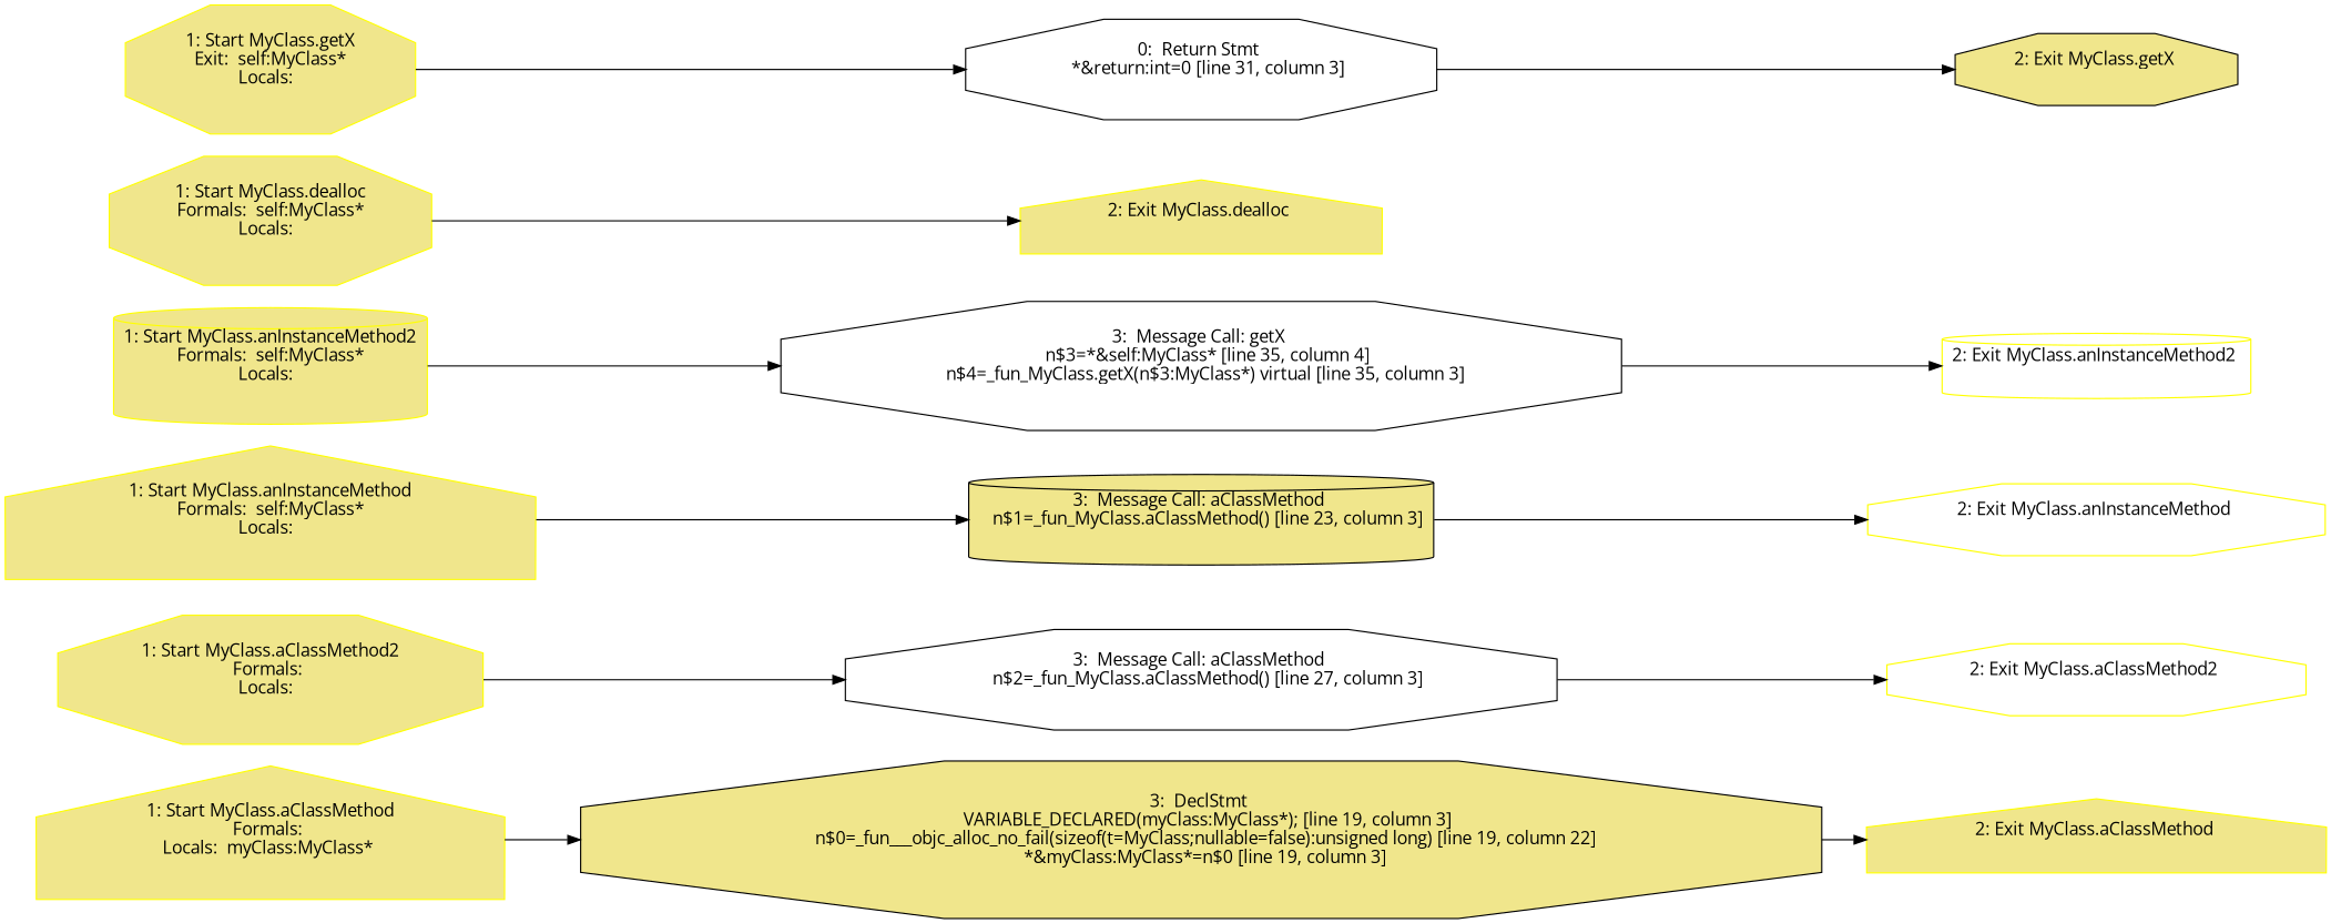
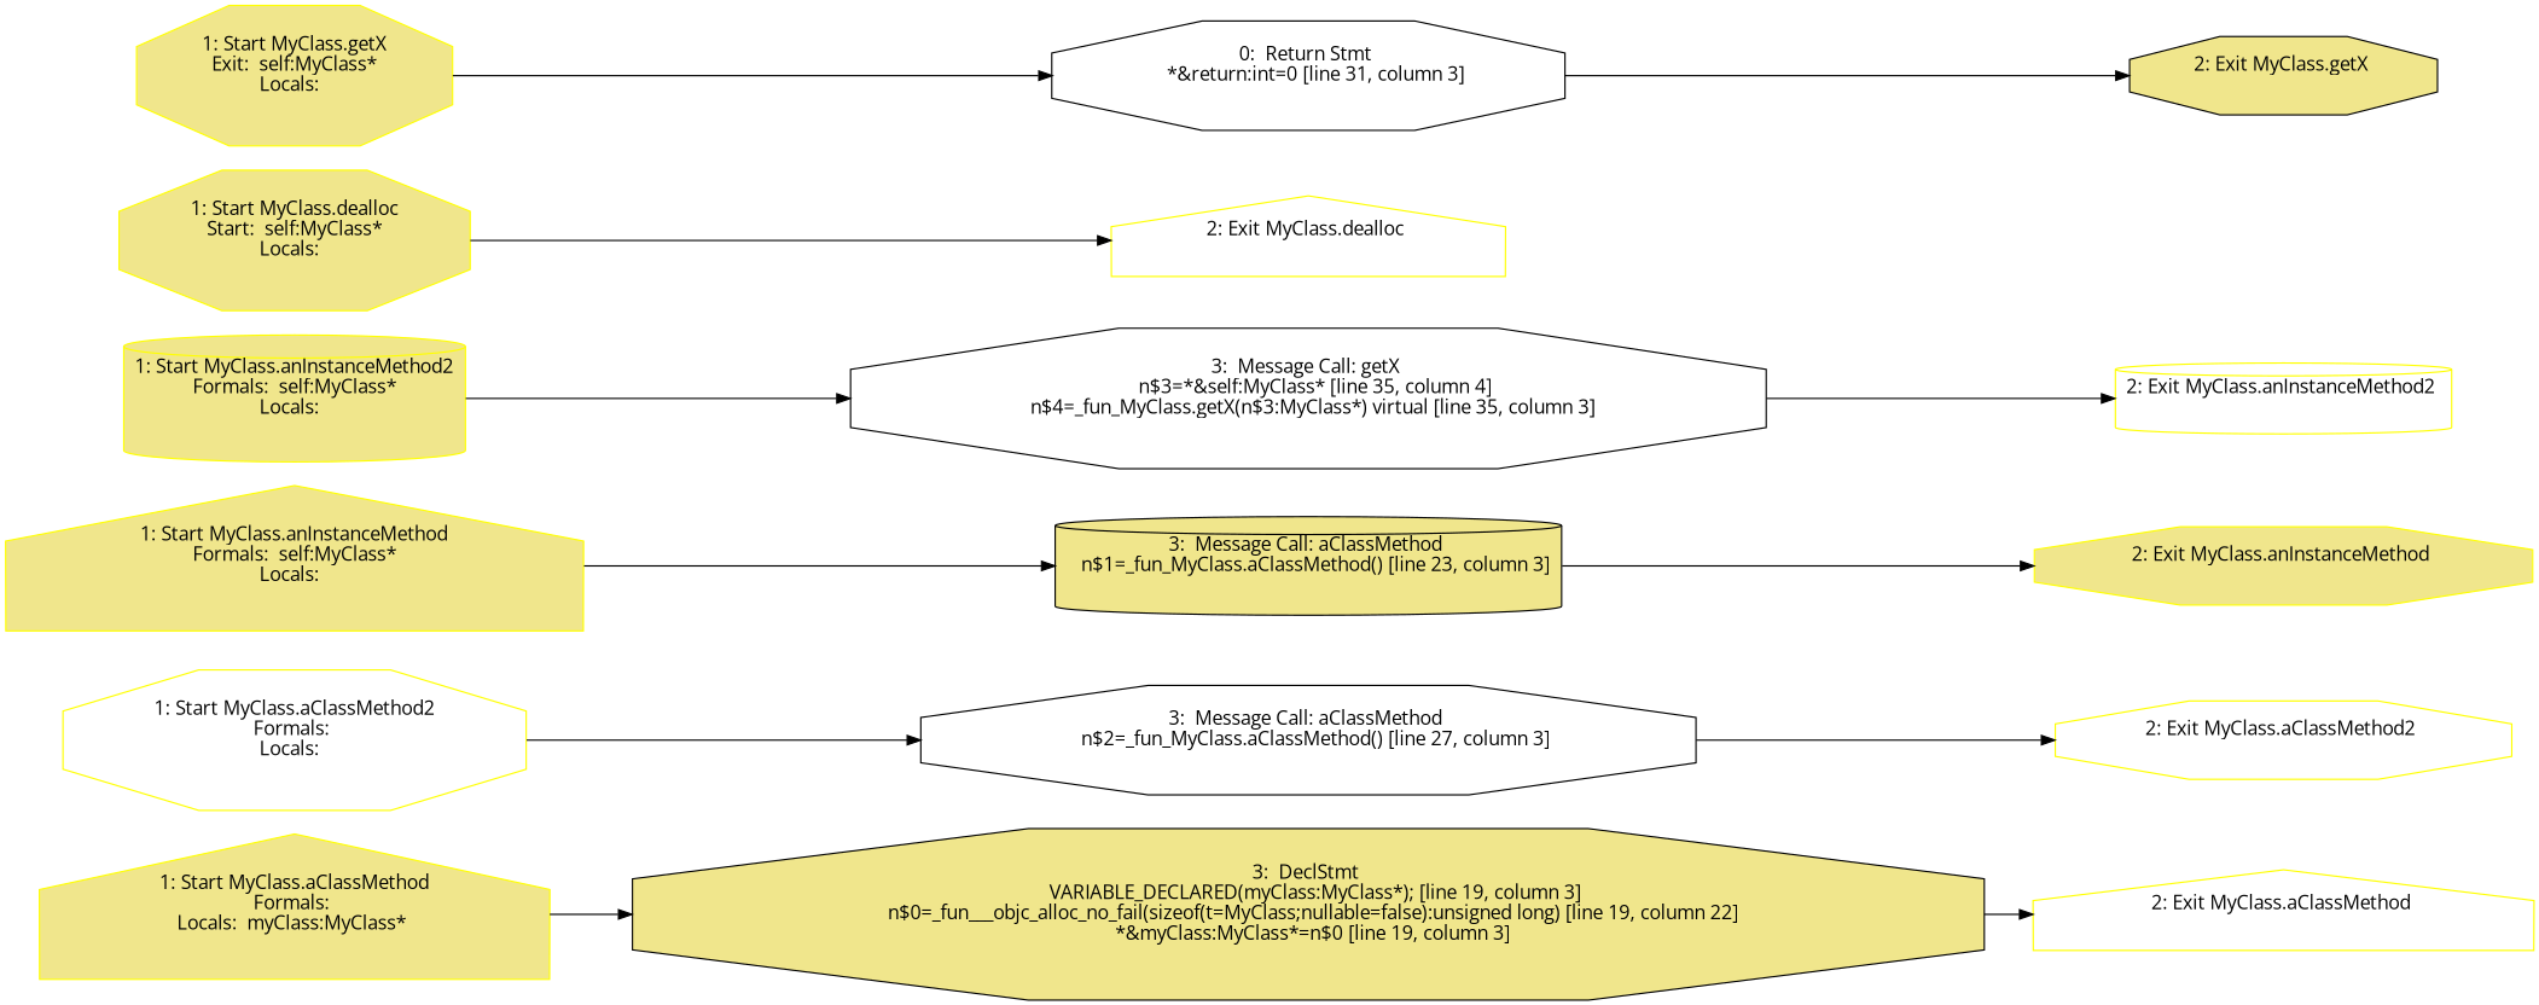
  digraph {
    fontname="Open Sans"
    rankdir=LR
    node [color=yellow fillcolor=khaki fontname="Open Sans" shape=octagon style=filled]
    edge [fontname="Open Sans"]
    n1 [label="1: Start MyClass.aClassMethod\nFormals: \nLocals:  myClass:MyClass* \n  " shape=house]
    n2 [label="3:  DeclStmt \n   VARIABLE_DECLARED(myClass:MyClass*); [line 19, column 3]\n  n$0=_fun___objc_alloc_no_fail(sizeof(t=MyClass;nullable=false):unsigned long) [line 19, column 22]\n  *&myClass:MyClass*=n$0 [line 19, column 3]\n " color=""]
-   n3 [label="2: Exit MyClass.aClassMethod \n  " shape=house]
-   n4 [label="1: Start MyClass.aClassMethod2\nFormals: \nLocals:  \n  "]
+   n3 [fillcolor=white label="2: Exit MyClass.aClassMethod \n  " shape=house]
+   n4 [fillcolor=white label="1: Start MyClass.aClassMethod2\nFormals: \nLocals:  \n  "]
    n5 [fillcolor=white label="3:  Message Call: aClassMethod \n   n$2=_fun_MyClass.aClassMethod() [line 27, column 3]\n " color=""]
    n6 [fillcolor=white label="2: Exit MyClass.aClassMethod2 \n  "]
    n7 [label="1: Start MyClass.anInstanceMethod\nFormals:  self:MyClass*\nLocals:  \n  " shape=house]
    n8 [label="3:  Message Call: aClassMethod \n   n$1=_fun_MyClass.aClassMethod() [line 23, column 3]\n " shape=cylinder color=""]
-   n9 [fillcolor=white label="2: Exit MyClass.anInstanceMethod \n  "]
+   n9 [label="2: Exit MyClass.anInstanceMethod \n  "]
    n10 [label="1: Start MyClass.anInstanceMethod2\nFormals:  self:MyClass*\nLocals:  \n  " shape=cylinder]
    n11 [fillcolor=white label="3:  Message Call: getX \n   n$3=*&self:MyClass* [line 35, column 4]\n  n$4=_fun_MyClass.getX(n$3:MyClass*) virtual [line 35, column 3]\n " color=""]
    n12 [fillcolor=white label="2: Exit MyClass.anInstanceMethod2 \n  " shape=cylinder]
-   n13 [label="1: Start MyClass.dealloc\nFormals:  self:MyClass*\nLocals:  \n  "]
-   n14 [label="2: Exit MyClass.dealloc \n  " shape=house]
+   n13 [label="1: Start MyClass.dealloc\nStart:  self:MyClass*\nLocals:  \n  "]
+   n14 [fillcolor=white label="2: Exit MyClass.dealloc \n  " shape=house]
    n15 [label="1: Start MyClass.getX\nExit:  self:MyClass*\nLocals:  \n  "]
    n16 [fillcolor=white label="0:  Return Stmt \n   *&return:int=0 [line 31, column 3]\n " color=""]
    n17 [color=black label="2: Exit MyClass.getX \n  "]
    n1 -> n2
    n2 -> n3
    n4 -> n5
    n5 -> n6
    n7 -> n8
    n8 -> n9
    n10 -> n11
    n11 -> n12
    n13 -> n14
    n15 -> n16
    n16 -> n17
  }
